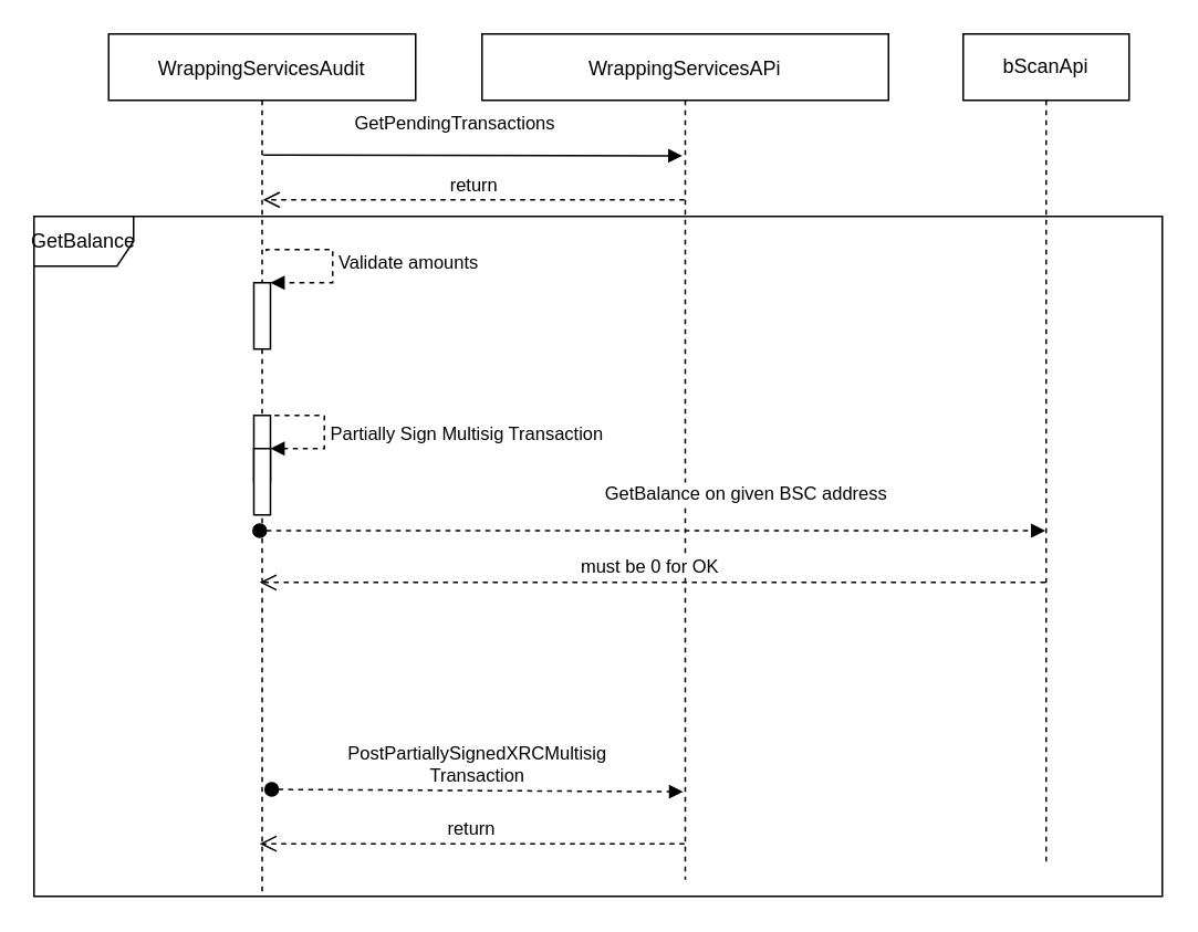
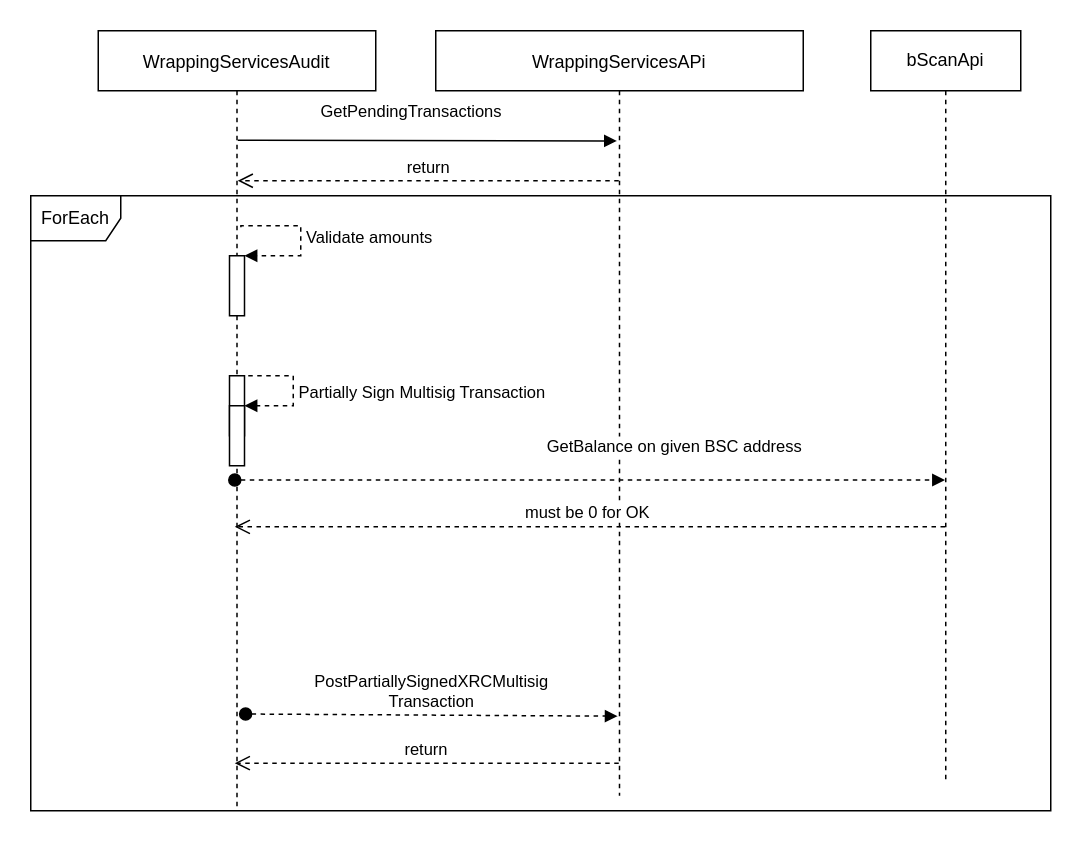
  <mxCell id="0" />
  <mxCell id="1" parent="0" />
  <mxCell id="2" value="WrappingServicesAudit" style="shape=umlLifeline;perimeter=lifelinePerimeter;container=1;collapsible=0;recursiveResize=0;rounded=0;shadow=0;strokeWidth=1;" parent="1" vertex="1"><mxGeometry x="65" y="20" width="185" height="520" as="geometry" /></mxCell>
  <mxCell id="3" value="" style="html=1;points=[];perimeter=orthogonalPerimeter;" vertex="1" parent="2"><mxGeometry x="87.5" y="150" width="10" height="40" as="geometry" /></mxCell>
  <mxCell id="4" value="Validate amounts" style="edgeStyle=orthogonalEdgeStyle;html=1;align=left;spacingLeft=2;endArrow=block;rounded=0;entryX=1;entryY=0;dashed=1;exitX=0.514;exitY=0.252;exitDx=0;exitDy=0;exitPerimeter=0;" edge="1" target="3" parent="2" source="2"><mxGeometry relative="1" as="geometry"><mxPoint x="105" y="130" as="sourcePoint" /><Array as="points"><mxPoint x="95" y="130" /><mxPoint x="135" y="130" /><mxPoint x="135" y="150" /></Array></mxGeometry></mxCell>
  <mxCell id="5" value="" style="html=1;points=[];perimeter=orthogonalPerimeter;" vertex="1" parent="2"><mxGeometry x="87.5" y="230" width="10" height="40" as="geometry" /></mxCell>
  <mxCell id="6" value="" style="html=1;points=[];perimeter=orthogonalPerimeter;" vertex="1" parent="2"><mxGeometry x="87.5" y="250" width="10" height="40" as="geometry" /></mxCell>
  <mxCell id="7" value="Partially Sign Multisig Transaction" style="edgeStyle=orthogonalEdgeStyle;html=1;align=left;spacingLeft=2;endArrow=block;rounded=0;entryX=1;entryY=0;dashed=1;" edge="1" target="6" parent="2"><mxGeometry relative="1" as="geometry"><mxPoint x="100" y="230" as="sourcePoint" /><Array as="points"><mxPoint x="130" y="230" /></Array></mxGeometry></mxCell>
  <mxCell id="8" value="WrappingServicesAPi" style="shape=umlLifeline;perimeter=lifelinePerimeter;container=1;collapsible=0;recursiveResize=0;rounded=0;shadow=0;strokeWidth=1;" parent="1" vertex="1"><mxGeometry x="290" y="20" width="245" height="510" as="geometry" /></mxCell>
  <mxCell id="9" value="return" style="verticalAlign=bottom;endArrow=open;dashed=1;endSize=8;shadow=0;strokeWidth=1;entryX=0.492;entryY=0.939;entryDx=0;entryDy=0;entryPerimeter=0;" parent="1" source="8" target="2" edge="1"><mxGeometry relative="1" as="geometry"><mxPoint x="245" y="176" as="targetPoint" /></mxGeometry></mxCell>
  <mxCell id="10" value="GetPendingTransactions" style="verticalAlign=bottom;endArrow=block;entryX=0.493;entryY=0.144;shadow=0;strokeWidth=1;entryDx=0;entryDy=0;entryPerimeter=0;" parent="1" target="8" edge="1"><mxGeometry x="-0.08" y="10" relative="1" as="geometry"><mxPoint x="158" y="93" as="sourcePoint" /><mxPoint as="offset" /></mxGeometry></mxCell>
  <mxCell id="11" value="PostPartiallySignedXRCMultisig&lt;br&gt;Transaction" style="html=1;verticalAlign=bottom;startArrow=oval;startFill=1;endArrow=block;startSize=8;rounded=0;dashed=1;exitX=0.531;exitY=0.876;exitDx=0;exitDy=0;exitPerimeter=0;entryX=0.495;entryY=0.896;entryDx=0;entryDy=0;entryPerimeter=0;" edge="1" parent="1" source="2" target="8"><mxGeometry width="60" relative="1" as="geometry"><mxPoint x="360" y="270" as="sourcePoint" /><mxPoint x="413" y="534" as="targetPoint" /></mxGeometry></mxCell>
  <mxCell id="12" value="return" style="html=1;verticalAlign=bottom;endArrow=open;dashed=1;endSize=8;rounded=0;" edge="1" parent="1" source="8"><mxGeometry relative="1" as="geometry"><mxPoint x="470" y="140" as="sourcePoint" /><mxPoint x="158" y="120" as="targetPoint" /><Array as="points"><mxPoint x="360" y="120" /></Array></mxGeometry></mxCell>
  <mxCell id="13" value="bScanApi" style="shape=umlLifeline;perimeter=lifelinePerimeter;whiteSpace=wrap;html=1;container=1;collapsible=0;recursiveResize=0;outlineConnect=0;" vertex="1" parent="1"><mxGeometry x="580" y="20" width="100" height="500" as="geometry" /></mxCell>
  <mxCell id="14" value="GetBalance on given BSC address" style="html=1;verticalAlign=bottom;startArrow=oval;startFill=1;endArrow=block;startSize=8;rounded=0;dashed=1;exitX=0.492;exitY=0.576;exitDx=0;exitDy=0;exitPerimeter=0;" edge="1" parent="1" source="2" target="13"><mxGeometry x="0.237" y="14" width="60" relative="1" as="geometry"><mxPoint x="240" y="420" as="sourcePoint" /><mxPoint x="300" y="420" as="targetPoint" /><mxPoint as="offset" /></mxGeometry></mxCell>
  <mxCell id="15" value="must be 0 for OK" style="html=1;verticalAlign=bottom;endArrow=open;dashed=1;endSize=8;rounded=0;entryX=0.492;entryY=0.636;entryDx=0;entryDy=0;entryPerimeter=0;" edge="1" parent="1" source="13" target="2"><mxGeometry x="0.012" y="-1" relative="1" as="geometry"><mxPoint x="310" y="420" as="sourcePoint" /><mxPoint x="230" y="420" as="targetPoint" /><mxPoint x="1" as="offset" /></mxGeometry></mxCell>
- <mxCell id="16" value="GetBalance" style="shape=umlFrame;whiteSpace=wrap;html=1;" vertex="1" parent="1"><mxGeometry x="20" y="130" width="680" height="410" as="geometry" /></mxCell>
+ <mxCell id="16" value="ForEach" style="shape=umlFrame;whiteSpace=wrap;html=1;" vertex="1" parent="1"><mxGeometry x="20" y="130" width="680" height="410" as="geometry" /></mxCell>
